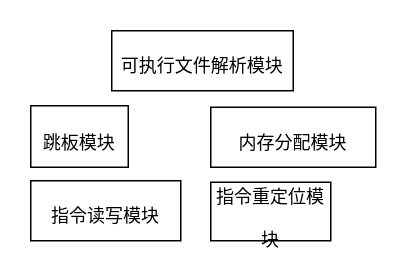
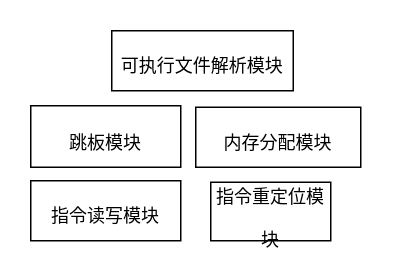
  <mxCell id="0" />
  <mxCell id="1" parent="0" />
  <mxCell id="2" value="&lt;font style=&quot;font-size: 12px&quot;&gt;可执行文件解析模块&lt;/font&gt;" style="rounded=0;whiteSpace=wrap;html=1;fontSize=24;" parent="1" vertex="1"><mxGeometry x="74" y="20" width="121" height="40" as="geometry" /></mxCell>
  <mxCell id="3" value="&lt;font style=&quot;font-size: 12px&quot;&gt;指令读写模块&lt;/font&gt;" style="rounded=0;whiteSpace=wrap;html=1;fontSize=24;" parent="1" vertex="1"><mxGeometry x="20" y="120" width="100" height="40" as="geometry" /></mxCell>
  <mxCell id="4" value="&lt;font style=&quot;font-size: 12px&quot;&gt;指令重定位模块&lt;/font&gt;" style="rounded=0;whiteSpace=wrap;html=1;fontSize=24;" parent="1" vertex="1"><mxGeometry x="140" y="121" width="80" height="39" as="geometry" /></mxCell>
- <mxCell id="5" value="&lt;font style=&quot;font-size: 12px&quot;&gt;内存分配模块&lt;/font&gt;" style="rounded=0;whiteSpace=wrap;html=1;fontSize=24;" parent="1" vertex="1"><mxGeometry x="140" y="71" width="110" height="40" as="geometry" /></mxCell>
- <mxCell id="6" value="&lt;font style=&quot;font-size: 12px&quot;&gt;跳板模块&lt;/font&gt;" style="rounded=0;whiteSpace=wrap;html=1;fontSize=24;" parent="1" vertex="1"><mxGeometry x="20" y="70" width="65" height="41" as="geometry" /></mxCell>
+ <mxCell id="5" value="&lt;font style=&quot;font-size: 12px&quot;&gt;内存分配模块&lt;/font&gt;" style="rounded=0;whiteSpace=wrap;html=1;fontSize=24;" parent="1" vertex="1"><mxGeometry x="130" y="71" width="110" height="40" as="geometry" /></mxCell>
+ <mxCell id="6" value="&lt;font style=&quot;font-size: 12px&quot;&gt;跳板模块&lt;/font&gt;" style="rounded=0;whiteSpace=wrap;html=1;fontSize=24;" parent="1" vertex="1"><mxGeometry x="20" y="70" width="100" height="41" as="geometry" /></mxCell>
